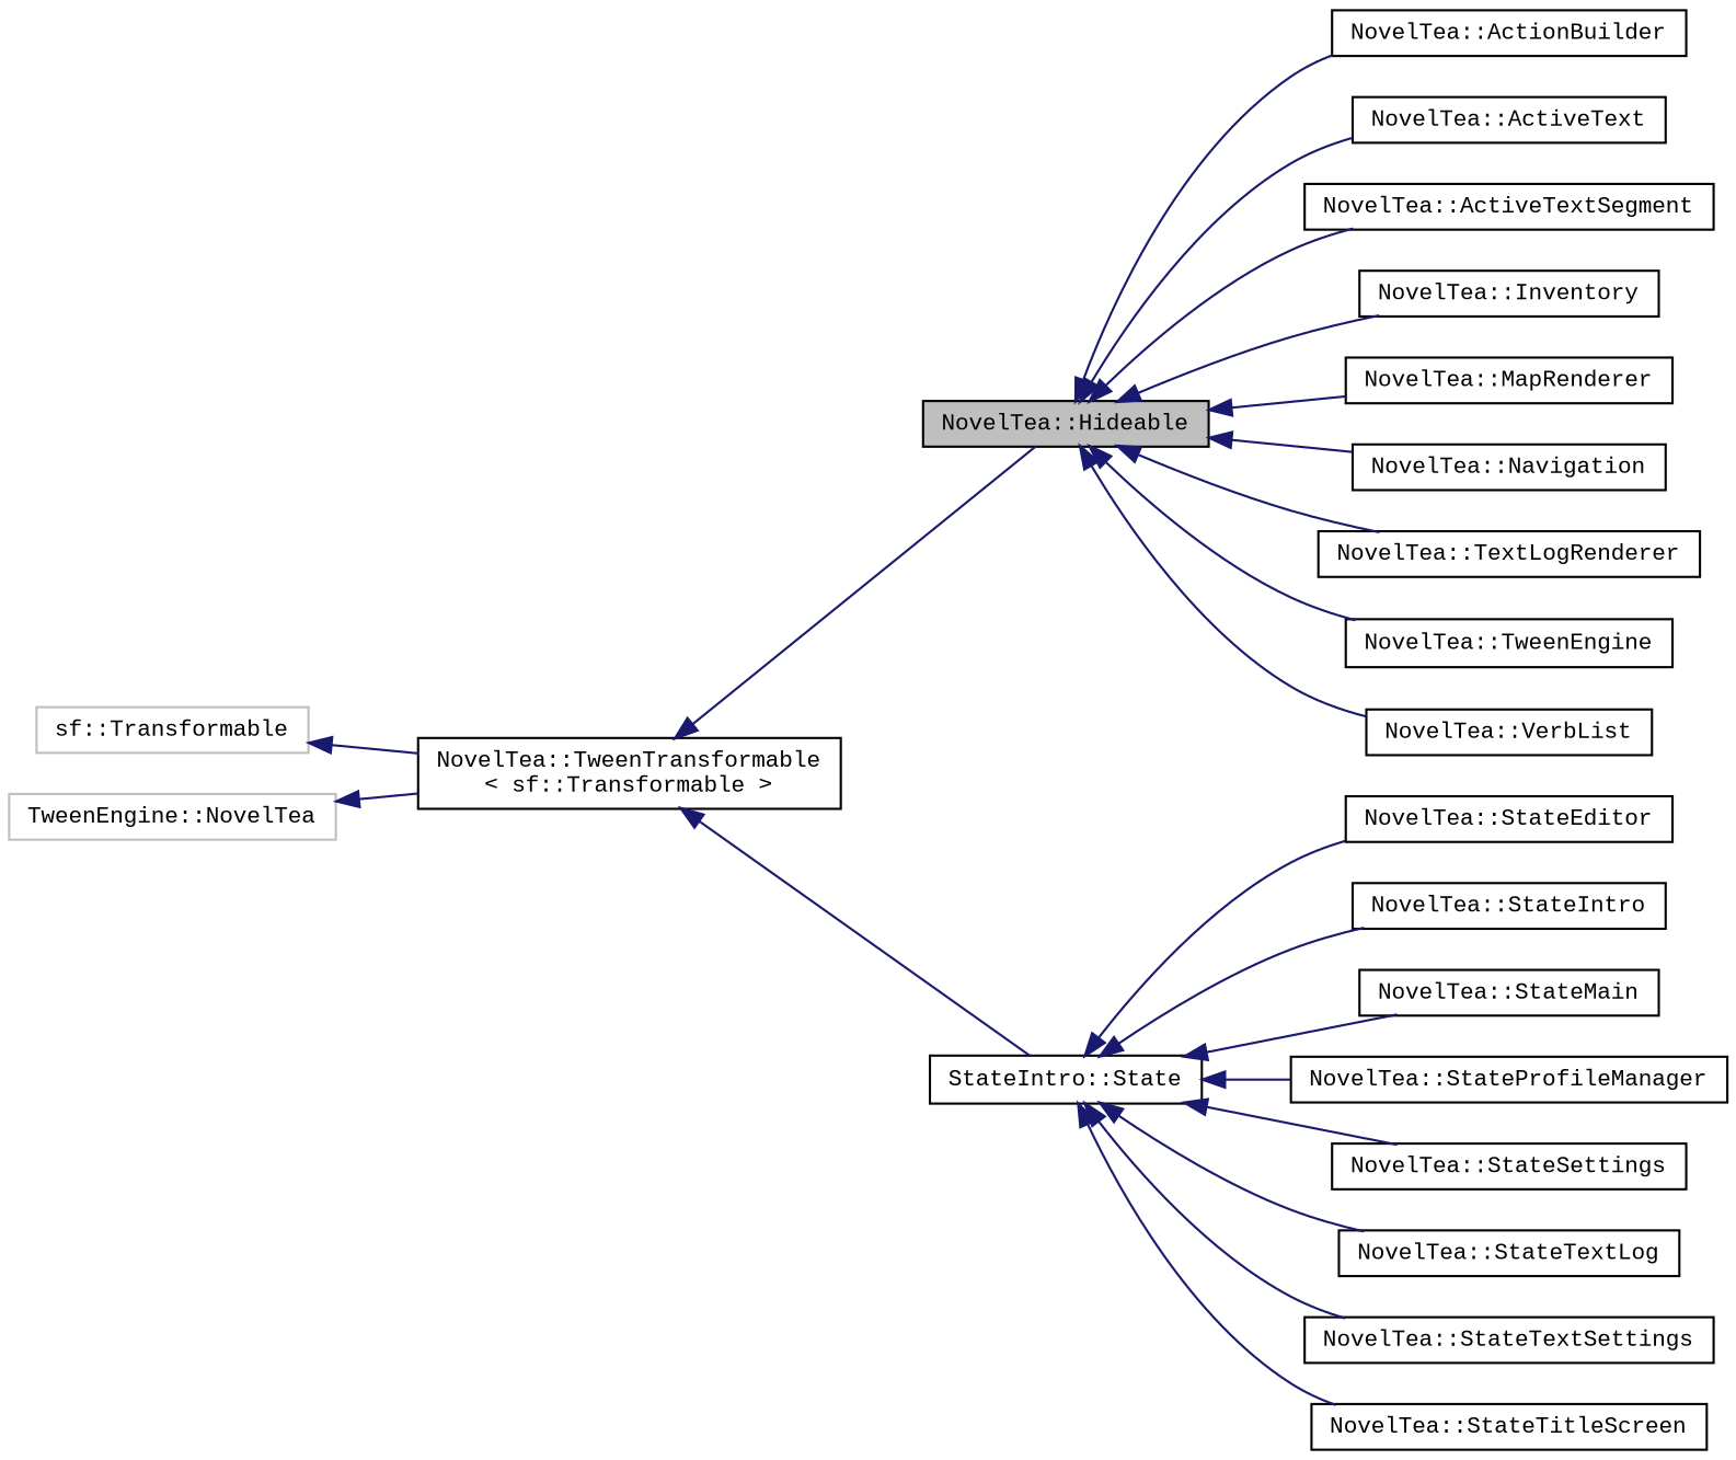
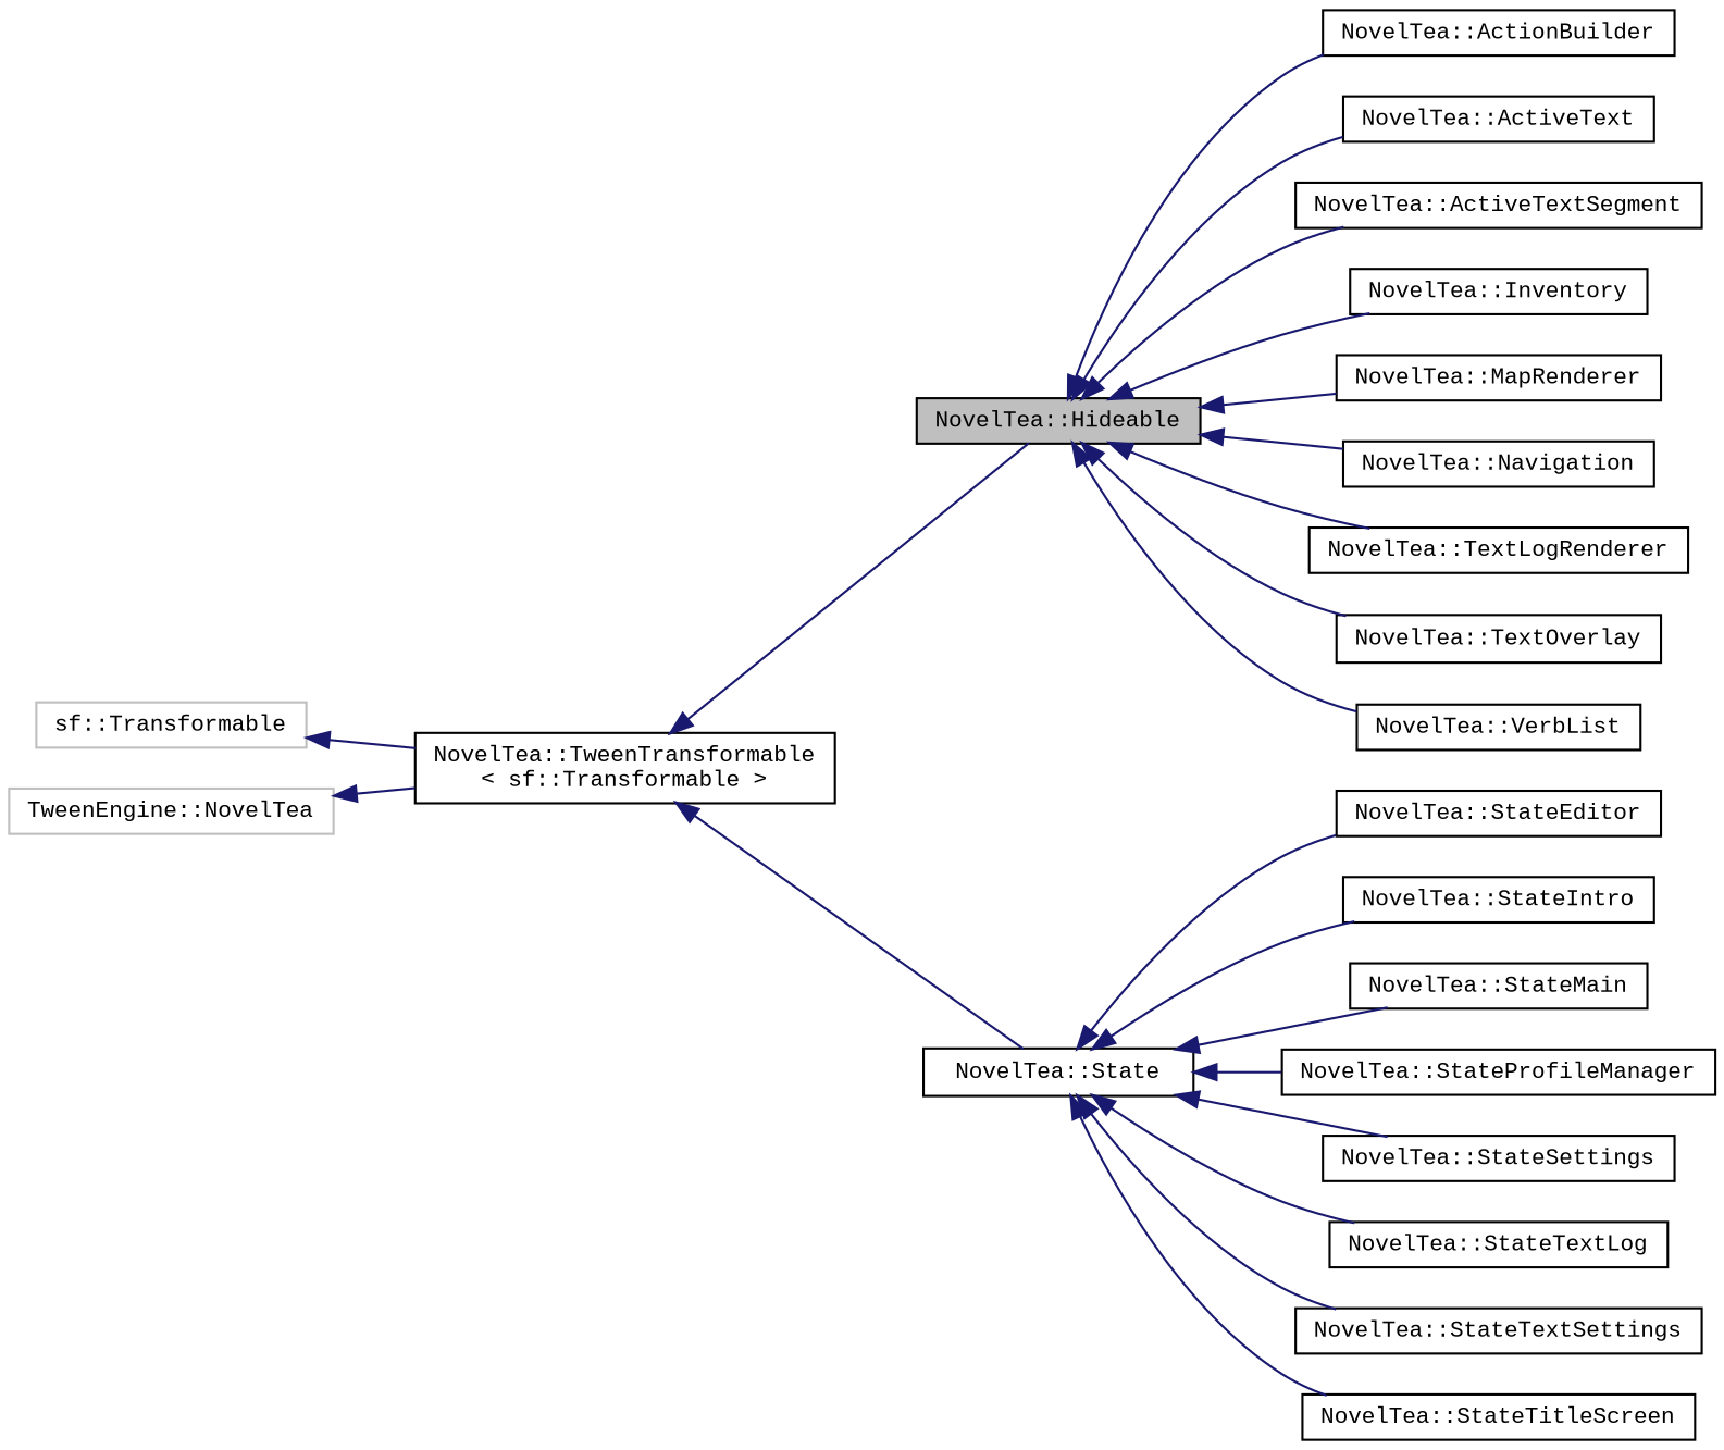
  digraph {
    fontname="Liberation Mono"
    rankdir=LR
    node [color=black fontname="Liberation Mono" fontsize=10 shape=record]
    edge [color=midnightblue dir=back fontname="Liberation Mono" fontsize=10 labelfontname=Helvetica labelfontsize=10 style=solid]
    n1 [fillcolor=grey75 fontcolor=black height=0.2 label="NovelTea::Hideable" style=filled width=0.4]
    n2 [height=0.2 label="NovelTea::ActionBuilder" width=0.4]
    n3 [height=0.2 label="NovelTea::ActiveText" width=0.4]
    n4 [height=0.2 label="NovelTea::ActiveTextSegment" width=0.4]
    n5 [height=0.2 label="NovelTea::Inventory" width=0.4]
    n6 [height=0.2 label="NovelTea::MapRenderer" width=0.4]
    n7 [height=0.2 label="NovelTea::Navigation" width=0.4]
    n8 [height=0.2 label="NovelTea::TextLogRenderer" width=0.4]
-   n9 [height=0.2 label="NovelTea::TweenEngine" width=0.4]
+   n9 [height=0.2 label="NovelTea::TextOverlay" width=0.4]
    n10 [height=0.2 label="NovelTea::VerbList" width=0.4]
-   n11 [height=0.2 label="StateIntro::State" width=0.4]
+   n11 [height=0.2 label="NovelTea::State" width=0.4]
    n12 [height=0.2 label="NovelTea::StateEditor" width=0.4]
    n13 [height=0.2 label="NovelTea::StateIntro" width=0.4]
    n14 [height=0.2 label="NovelTea::StateMain" width=0.4]
    n15 [height=0.2 label="NovelTea::StateProfileManager" width=0.4]
    n16 [height=0.2 label="NovelTea::StateSettings" width=0.4]
    n17 [height=0.2 label="NovelTea::StateTextLog" width=0.4]
    n18 [height=0.2 label="NovelTea::StateTextSettings" width=0.4]
    n19 [height=0.2 label="NovelTea::StateTitleScreen" width=0.4]
    n20 [height=0.2 label="NovelTea::TweenTransformable\l\< sf::Transformable \>" width=0.4]
    n21 [color=grey75 height=0.2 label="sf::Transformable" width=0.4]
    n22 [color=grey75 height=0.2 label="TweenEngine::NovelTea" width=0.4]
    n1 -> n2
    n1 -> n3
    n1 -> n4
    n1 -> n5
    n1 -> n6
    n1 -> n7
    n1 -> n8
    n1 -> n9
    n1 -> n10
    n11 -> n12
    n11 -> n13
    n11 -> n14
    n11 -> n15
    n11 -> n16
    n11 -> n17
    n11 -> n18
    n11 -> n19
    n20 -> n1
    n20 -> n11
    n21 -> n20
    n22 -> n20
  }
